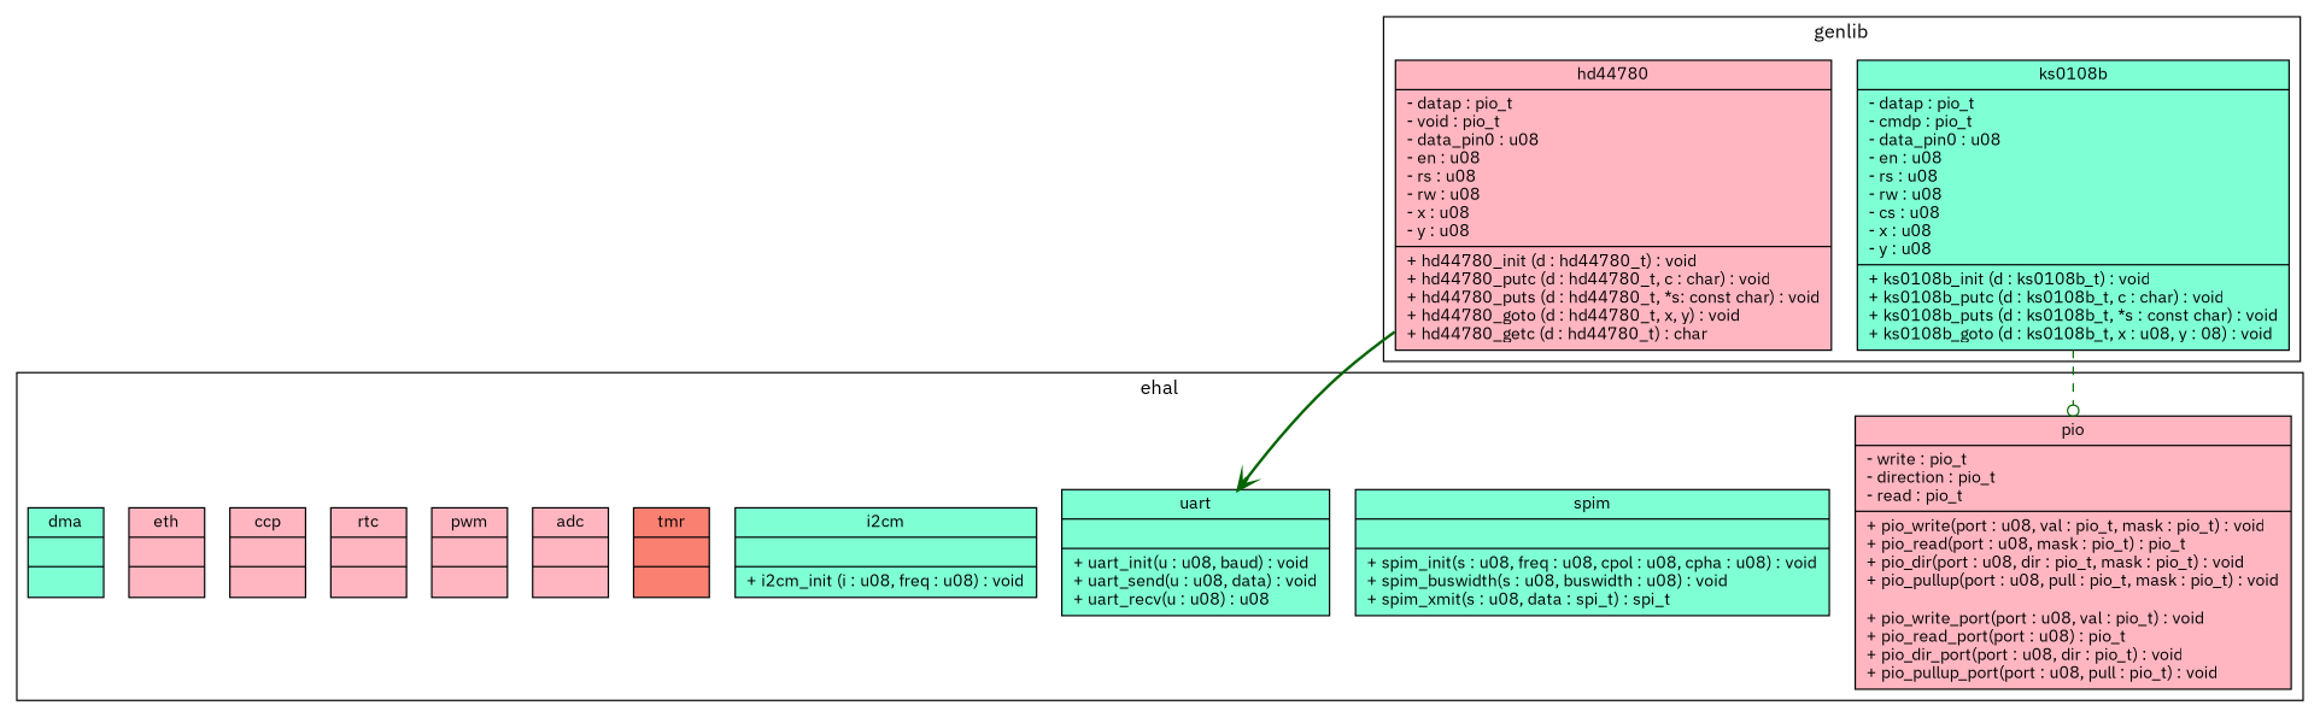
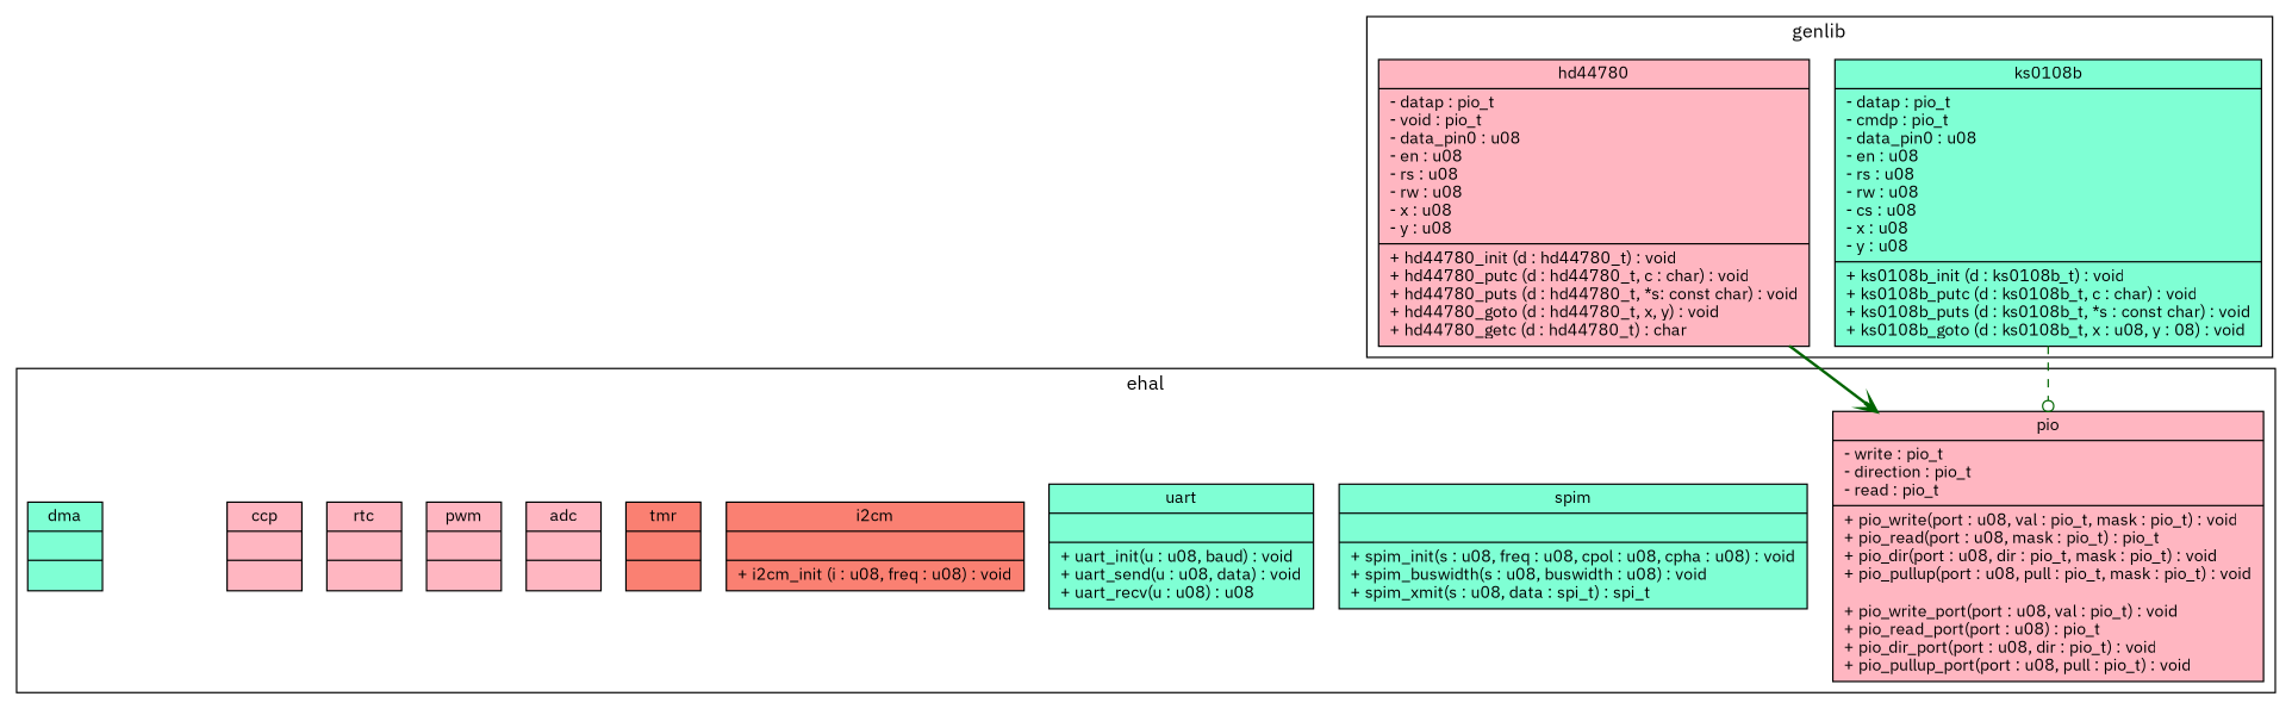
  digraph {
    fontname="IBM Plex Sans"
    node [fillcolor=lightpink fontname="IBM Plex Sans" fontsize=12 shape=record style=filled]
    edge [color=darkgreen fontname="IBM Plex Sans" fontsize=8]
    n1 [label="{pio|- write : pio_t\l- direction : pio_t\l- read : pio_t\l|+ pio_write		(port : u08, val : pio_t, mask : pio_t) : void\l+ pio_read		(port : u08, mask : pio_t) : pio_t\l+ pio_dir		(port : u08, dir : pio_t, mask : pio_t) : void\l+ pio_pullup		(port : u08, pull : pio_t, mask : pio_t) : void\l\l+ pio_write_port	(port : u08, val : pio_t) : void\l+ pio_read_port		(port : u08) : pio_t\l+ pio_dir_port		(port : u08, dir : pio_t) : void\l+ pio_pullup_port	(port : u08, pull : pio_t) : void\l}"]
    n2 [fillcolor=aquamarine label="{spim||+ spim_init	(s : u08, freq : u08, cpol : u08, cpha : u08) : void\l+ spim_buswidth	(s : u08, buswidth : u08) : void\l+ spim_xmit	(s : u08, data : spi_t) : spi_t\l}"]
    n3 [fillcolor=aquamarine label="{uart||+ uart_init	(u : u08, baud) : void\l+ uart_send	(u : u08, data) : void\l+ uart_recv	(u : u08) : u08\l}"]
-   n4 [fillcolor=aquamarine label="{i2cm||+ i2cm_init (i : u08, freq : u08) : void}"]
+   n4 [fillcolor=salmon label="{i2cm||+ i2cm_init (i : u08, freq : u08) : void}"]
    n5 [fillcolor=salmon label="{tmr||}"]
    n6 [label="{adc||}"]
    n7 [label="{pwm||}"]
    n8 [label="{rtc||}"]
    n9 [label="{ccp||}"]
-   n10 [label="{eth||}"]
    n11 [fillcolor=aquamarine label="{dma||}"]
    n12 [label="{hd44780|- datap : pio_t\l- void : pio_t\l- data_pin0 : u08\l- en : u08\l- rs : u08\l- rw : u08\l- x : u08\l- y : u08\l|+ hd44780_init (d : hd44780_t) : void\l+ hd44780_putc (d : hd44780_t, c : char) : void\l+ hd44780_puts (d : hd44780_t, *s: const char) : void\l+ hd44780_goto (d : hd44780_t, x, y) : void\l+ hd44780_getc (d : hd44780_t) : char\l}"]
    n13 [fillcolor=aquamarine label="{ks0108b|- datap : pio_t\l- cmdp : pio_t\l- data_pin0 : u08\l- en : u08\l- rs : u08\l- rw : u08\l- cs : u08\l- x : u08\l- y : u08\l|+ ks0108b_init (d : ks0108b_t) : void\l+ ks0108b_putc (d : ks0108b_t, c : char) : void\l+ ks0108b_puts (d : ks0108b_t, *s : const char) : void\l+ ks0108b_goto (d : ks0108b_t, x : u08, y : 08) : void\l}"]
    subgraph cluster_1 {
      label=ehal
      n1
      n2
      n3
      n4
      n5
      n6
      n7
      n8
      n9
-     n10
      n11
    }
    subgraph cluster_2 {
      label=genlib
      n12
      n13
    }
-   n12 -> n3 [arrowhead=vee style=bold]
+   n12 -> n1 [arrowhead=vee style=bold]
    n13 -> n1 [arrowhead=odot style=dashed]
  }
